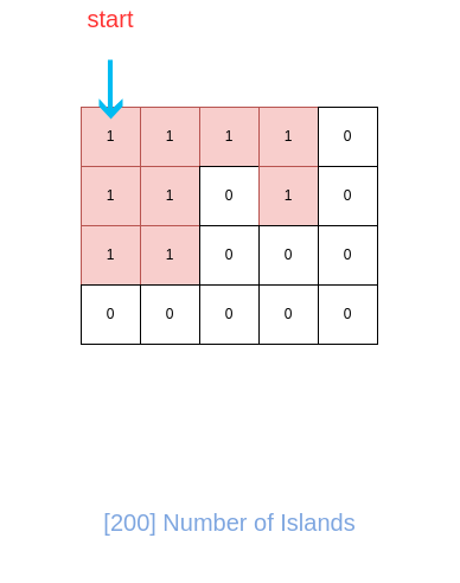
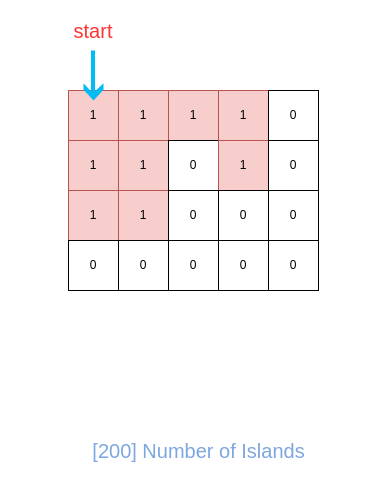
  <mxCell id="0" />
  <mxCell id="1" parent="0" />
  <mxCell id="2" value="1" style="whiteSpace=wrap;html=1;aspect=fixed;fillColor=#f8cecc;strokeColor=#b85450;" vertex="1" parent="1"><mxGeometry x="68" y="90" width="50" height="50" as="geometry" /></mxCell>
  <mxCell id="3" value="1" style="whiteSpace=wrap;html=1;aspect=fixed;fillColor=#f8cecc;strokeColor=#b85450;" vertex="1" parent="1"><mxGeometry x="118" y="90" width="50" height="50" as="geometry" /></mxCell>
  <mxCell id="4" value="1" style="whiteSpace=wrap;html=1;aspect=fixed;fillColor=#f8cecc;strokeColor=#b85450;" vertex="1" parent="1"><mxGeometry x="168" y="90" width="50" height="50" as="geometry" /></mxCell>
  <mxCell id="5" value="1" style="whiteSpace=wrap;html=1;aspect=fixed;fillColor=#f8cecc;strokeColor=#b85450;" vertex="1" parent="1"><mxGeometry x="218" y="90" width="50" height="50" as="geometry" /></mxCell>
  <mxCell id="6" value="0" style="whiteSpace=wrap;html=1;aspect=fixed;" vertex="1" parent="1"><mxGeometry x="268" y="90" width="50" height="50" as="geometry" /></mxCell>
  <mxCell id="7" value="1" style="whiteSpace=wrap;html=1;aspect=fixed;fillColor=#f8cecc;strokeColor=#b85450;" vertex="1" parent="1"><mxGeometry x="68" y="140" width="50" height="50" as="geometry" /></mxCell>
  <mxCell id="8" value="1" style="whiteSpace=wrap;html=1;aspect=fixed;fillColor=#f8cecc;strokeColor=#b85450;" vertex="1" parent="1"><mxGeometry x="118" y="140" width="50" height="50" as="geometry" /></mxCell>
  <mxCell id="9" value="0" style="whiteSpace=wrap;html=1;aspect=fixed;" vertex="1" parent="1"><mxGeometry x="168" y="140" width="50" height="50" as="geometry" /></mxCell>
  <mxCell id="10" value="1" style="whiteSpace=wrap;html=1;aspect=fixed;fillColor=#f8cecc;strokeColor=#b85450;" vertex="1" parent="1"><mxGeometry x="218" y="140" width="50" height="50" as="geometry" /></mxCell>
  <mxCell id="11" value="0" style="whiteSpace=wrap;html=1;aspect=fixed;" vertex="1" parent="1"><mxGeometry x="268" y="140" width="50" height="50" as="geometry" /></mxCell>
  <mxCell id="12" value="1" style="whiteSpace=wrap;html=1;aspect=fixed;fillColor=#f8cecc;strokeColor=#b85450;" vertex="1" parent="1"><mxGeometry x="68" y="190" width="50" height="50" as="geometry" /></mxCell>
  <mxCell id="13" value="1" style="whiteSpace=wrap;html=1;aspect=fixed;fillColor=#f8cecc;strokeColor=#b85450;" vertex="1" parent="1"><mxGeometry x="118" y="190" width="50" height="50" as="geometry" /></mxCell>
  <mxCell id="14" value="0" style="whiteSpace=wrap;html=1;aspect=fixed;" vertex="1" parent="1"><mxGeometry x="168" y="190" width="50" height="50" as="geometry" /></mxCell>
  <mxCell id="15" value="0" style="whiteSpace=wrap;html=1;aspect=fixed;" vertex="1" parent="1"><mxGeometry x="218" y="190" width="50" height="50" as="geometry" /></mxCell>
  <mxCell id="16" value="0" style="whiteSpace=wrap;html=1;aspect=fixed;" vertex="1" parent="1"><mxGeometry x="268" y="190" width="50" height="50" as="geometry" /></mxCell>
  <mxCell id="17" value="0" style="whiteSpace=wrap;html=1;aspect=fixed;" vertex="1" parent="1"><mxGeometry x="68" y="240" width="50" height="50" as="geometry" /></mxCell>
  <mxCell id="18" value="0" style="whiteSpace=wrap;html=1;aspect=fixed;" vertex="1" parent="1"><mxGeometry x="118" y="240" width="50" height="50" as="geometry" /></mxCell>
  <mxCell id="19" value="0" style="whiteSpace=wrap;html=1;aspect=fixed;" vertex="1" parent="1"><mxGeometry x="168" y="240" width="50" height="50" as="geometry" /></mxCell>
  <mxCell id="20" value="0" style="whiteSpace=wrap;html=1;aspect=fixed;" vertex="1" parent="1"><mxGeometry x="218" y="240" width="50" height="50" as="geometry" /></mxCell>
  <mxCell id="21" value="0" style="whiteSpace=wrap;html=1;aspect=fixed;" vertex="1" parent="1"><mxGeometry x="268" y="240" width="50" height="50" as="geometry" /></mxCell>
- <mxCell id="22" value="[200] Number of Islands" style="text;strokeColor=none;fillColor=none;align=center;verticalAlign=middle;whiteSpace=wrap;rounded=0;gradientColor=none;fontColor=#7EA6E0;fontSize=20;" vertex="1" parent="1"><mxGeometry x="20.5" y="410" width="345" height="60" as="geometry" /></mxCell>
+ <mxCell id="22" value="[200] Number of Islands" style="text;strokeColor=none;fillColor=none;align=center;verticalAlign=middle;whiteSpace=wrap;rounded=0;gradientColor=none;fontColor=#7EA6E0;fontSize=20;" vertex="1" parent="1"><mxGeometry x="25.5" y="420" width="345" height="60" as="geometry" /></mxCell>
  <mxCell id="23" value="" style="pointerEvents=1;shadow=0;dashed=0;html=1;strokeColor=none;labelPosition=center;verticalLabelPosition=bottom;verticalAlign=top;align=center;shape=mxgraph.mscae.deprecated.poster_arrow;fillColor=#00BCF2;fontSize=20;fontColor=#7EA6E0;" vertex="1" parent="1"><mxGeometry x="83" y="50" width="20" height="50" as="geometry" /></mxCell>
- <mxCell id="24" value="start" style="text;html=1;strokeColor=none;fillColor=none;align=center;verticalAlign=middle;whiteSpace=wrap;rounded=0;fontSize=20;fontColor=#FF3333;" vertex="1" parent="1"><mxGeometry x="73" y="5" width="40" height="20" as="geometry" /></mxCell>
+ <mxCell id="24" value="start" style="text;html=1;strokeColor=none;fillColor=none;align=center;verticalAlign=middle;whiteSpace=wrap;rounded=0;fontSize=20;fontColor=#FF3333;" vertex="1" parent="1"><mxGeometry x="73" y="20" width="40" height="20" as="geometry" /></mxCell>
